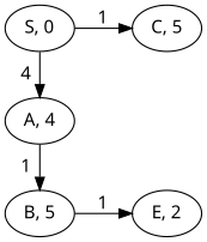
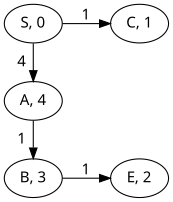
  digraph {
    fontname="Noto Sans"
    rankdir=LR
    node [fontname="Noto Sans"]
    edge [fontname="Noto Sans"]
    n1 [label="S, 0"]
    n2 [label="A, 4"]
-   n3 [label="B, 5"]
-   n4 [label="C, 5"]
+   n3 [label="B, 3"]
+   n4 [label="C, 1"]
    n5 [label="E, 2"]
    subgraph sub_1 {
      rank=same
      n1
      n2
      n3
    }
    subgraph sub_2 {
      rank=same
      n4
      n5
    }
    n1 -> n2 [label=4]
    n1 -> n4 [label=1]
    n2 -> n3 [label=1]
    n3 -> n5 [label=1]
  }
